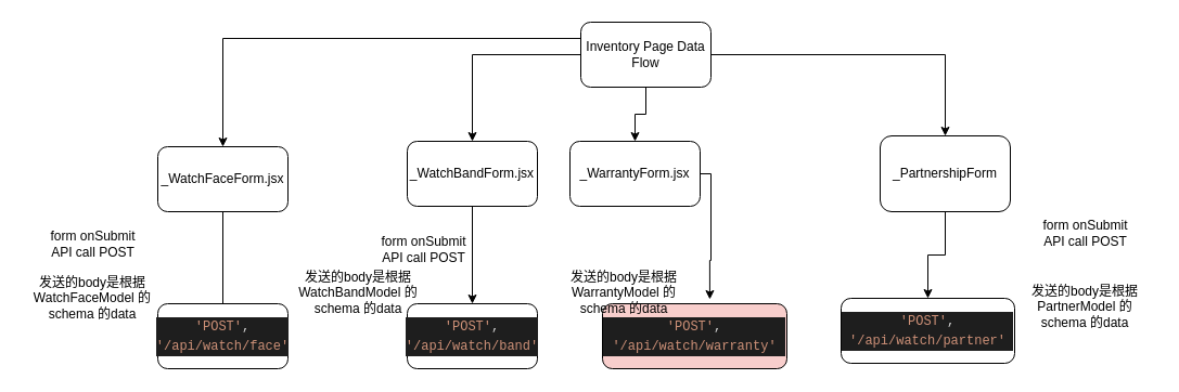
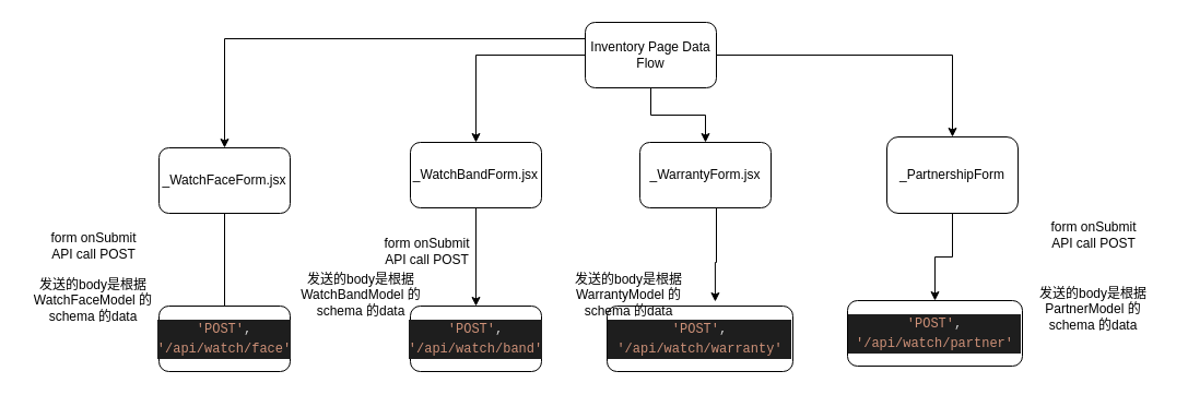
  <mxCell id="0" />
  <mxCell id="1" parent="0" />
  <mxCell id="2" value="&lt;div style=&quot;color: rgb(212 , 212 , 212) ; background-color: rgb(30 , 30 , 30) ; font-family: &amp;#34;menlo&amp;#34; , &amp;#34;monaco&amp;#34; , &amp;#34;courier new&amp;#34; , monospace ; line-height: 18px&quot;&gt;&lt;span style=&quot;color: #ce9178&quot;&gt;'POST'&lt;/span&gt;, &lt;span style=&quot;color: #ce9178&quot;&gt;'/api/watch/face'&lt;/span&gt;&lt;/div&gt;" style="rounded=1;whiteSpace=wrap;html=1;" parent="1" vertex="1"><mxGeometry x="145" y="280" width="120" height="60" as="geometry" /></mxCell>
  <mxCell id="3" value="&lt;div style=&quot;color: rgb(212 , 212 , 212) ; background-color: rgb(30 , 30 , 30) ; font-family: &amp;#34;menlo&amp;#34; , &amp;#34;monaco&amp;#34; , &amp;#34;courier new&amp;#34; , monospace ; line-height: 18px&quot;&gt;&lt;span style=&quot;color: #ce9178&quot;&gt;'POST'&lt;/span&gt;, &lt;span style=&quot;color: #ce9178&quot;&gt;'/api/watch/band'&lt;/span&gt;&lt;/div&gt;" style="rounded=1;whiteSpace=wrap;html=1;" parent="1" vertex="1"><mxGeometry x="375" y="280" width="120" height="60" as="geometry" /></mxCell>
- <mxCell id="4" value="&lt;div style=&quot;color: rgb(212 , 212 , 212) ; background-color: rgb(30 , 30 , 30) ; font-family: &amp;#34;menlo&amp;#34; , &amp;#34;monaco&amp;#34; , &amp;#34;courier new&amp;#34; , monospace ; line-height: 18px&quot;&gt;&lt;span style=&quot;color: #ce9178&quot;&gt;'POST'&lt;/span&gt;, &lt;span style=&quot;color: #ce9178&quot;&gt;'/api/watch/warranty'&lt;/span&gt;&lt;/div&gt;" style="rounded=1;whiteSpace=wrap;html=1;fillColor=#f8cecc;" parent="1" vertex="1"><mxGeometry x="555" y="280" width="170" height="60" as="geometry" /></mxCell>
+ <mxCell id="4" value="&lt;div style=&quot;color: rgb(212 , 212 , 212) ; background-color: rgb(30 , 30 , 30) ; font-family: &amp;#34;menlo&amp;#34; , &amp;#34;monaco&amp;#34; , &amp;#34;courier new&amp;#34; , monospace ; line-height: 18px&quot;&gt;&lt;span style=&quot;color: #ce9178&quot;&gt;'POST'&lt;/span&gt;, &lt;span style=&quot;color: #ce9178&quot;&gt;'/api/watch/warranty'&lt;/span&gt;&lt;/div&gt;" style="rounded=1;whiteSpace=wrap;html=1;" parent="1" vertex="1"><mxGeometry x="555" y="280" width="170" height="60" as="geometry" /></mxCell>
  <mxCell id="5" value="&lt;div style=&quot;color: rgb(212 , 212 , 212) ; background-color: rgb(30 , 30 , 30) ; font-family: &amp;#34;menlo&amp;#34; , &amp;#34;monaco&amp;#34; , &amp;#34;courier new&amp;#34; , monospace ; line-height: 18px&quot;&gt;&lt;span style=&quot;color: #ce9178&quot;&gt;'POST'&lt;/span&gt;, &lt;span style=&quot;color: #ce9178&quot;&gt;'/api/watch/partner'&lt;/span&gt;&lt;/div&gt;" style="rounded=1;whiteSpace=wrap;html=1;" parent="1" vertex="1"><mxGeometry x="775" y="275" width="160" height="60" as="geometry" /></mxCell>
  <mxCell id="6" style="edgeStyle=orthogonalEdgeStyle;rounded=0;orthogonalLoop=1;jettySize=auto;html=1;exitX=0.5;exitY=1;exitDx=0;exitDy=0;entryX=0.5;entryY=0;entryDx=0;entryDy=0;endArrow=none;" parent="1" source="7" target="2" edge="1"><mxGeometry relative="1" as="geometry" /></mxCell>
  <mxCell id="7" value="_WatchFaceForm.jsx" style="rounded=1;whiteSpace=wrap;html=1;" parent="1" vertex="1"><mxGeometry x="145" y="135" width="120" height="60" as="geometry" /></mxCell>
  <mxCell id="8" style="edgeStyle=orthogonalEdgeStyle;rounded=0;orthogonalLoop=1;jettySize=auto;html=1;entryX=0.5;entryY=0;entryDx=0;entryDy=0;" parent="1" source="9" target="3" edge="1"><mxGeometry relative="1" as="geometry" /></mxCell>
  <mxCell id="9" value="_WatchBandForm.jsx" style="rounded=1;whiteSpace=wrap;html=1;" parent="1" vertex="1"><mxGeometry x="375" y="130" width="120" height="60" as="geometry" /></mxCell>
  <mxCell id="10" style="edgeStyle=orthogonalEdgeStyle;rounded=0;orthogonalLoop=1;jettySize=auto;html=1;entryX=0.582;entryY=-0.067;entryDx=0;entryDy=0;entryPerimeter=0;" parent="1" source="11" target="4" edge="1"><mxGeometry relative="1" as="geometry"><Array as="points"><mxPoint x="655" y="240" /><mxPoint x="654" y="240" /></Array></mxGeometry></mxCell>
- <mxCell id="11" value="_WarrantyForm.jsx" style="rounded=1;whiteSpace=wrap;html=1;" parent="1" vertex="1"><mxGeometry x="525" y="130" width="120" height="60" as="geometry" /></mxCell>
+ <mxCell id="11" value="_WarrantyForm.jsx" style="rounded=1;whiteSpace=wrap;html=1;" parent="1" vertex="1"><mxGeometry x="585" y="130" width="120" height="60" as="geometry" /></mxCell>
  <mxCell id="12" style="edgeStyle=orthogonalEdgeStyle;rounded=0;orthogonalLoop=1;jettySize=auto;html=1;exitX=0.5;exitY=1;exitDx=0;exitDy=0;entryX=0.5;entryY=0;entryDx=0;entryDy=0;" parent="1" source="13" target="5" edge="1"><mxGeometry relative="1" as="geometry"><mxPoint x="895" y="260" as="targetPoint" /></mxGeometry></mxCell>
  <mxCell id="13" value="_PartnershipForm" style="rounded=1;whiteSpace=wrap;html=1;" parent="1" vertex="1"><mxGeometry x="811" y="125" width="120" height="70" as="geometry" /></mxCell>
  <mxCell id="14" value="form onSubmit&lt;br&gt;API call POST" style="text;html=1;align=center;verticalAlign=middle;resizable=0;points=[];autosize=1;" parent="1" vertex="1"><mxGeometry x="40" y="210" width="90" height="30" as="geometry" /></mxCell>
  <mxCell id="15" value="form onSubmit&lt;br&gt;API call POST" style="text;html=1;align=center;verticalAlign=middle;resizable=0;points=[];autosize=1;" parent="1" vertex="1"><mxGeometry x="345" y="215" width="90" height="30" as="geometry" /></mxCell>
  <mxCell id="16" value="form onSubmit&lt;br&gt;API call POST" style="text;html=1;align=center;verticalAlign=middle;resizable=0;points=[];autosize=1;" parent="1" vertex="1"><mxGeometry x="955" y="200" width="90" height="30" as="geometry" /></mxCell>
  <mxCell id="17" value="发送的body是根据WatchFaceModel 的 schema 的data" style="text;html=1;strokeColor=none;fillColor=none;align=center;verticalAlign=middle;whiteSpace=wrap;rounded=0;" parent="1" vertex="1"><mxGeometry x="20" y="245" width="130" height="60" as="geometry" /></mxCell>
  <mxCell id="18" value="发送的body是根据WatchBandModel 的 schema 的data" style="text;html=1;strokeColor=none;fillColor=none;align=center;verticalAlign=middle;whiteSpace=wrap;rounded=0;" parent="1" vertex="1"><mxGeometry x="265" y="240" width="130" height="60" as="geometry" /></mxCell>
  <mxCell id="19" value="发送的body是根据WarrantyModel 的 schema 的data" style="text;html=1;strokeColor=none;fillColor=none;align=center;verticalAlign=middle;whiteSpace=wrap;rounded=0;" parent="1" vertex="1"><mxGeometry x="510" y="240" width="130" height="60" as="geometry" /></mxCell>
  <mxCell id="20" value="&lt;span style=&quot;color: rgba(0 , 0 , 0 , 0) ; font-family: monospace ; font-size: 0px&quot;&gt;%3CmxGraphModel%3E%3Croot%3E%3CmxCell%20id%3D%220%22%2F%3E%3CmxCell%20id%3D%221%22%20parent%3D%220%22%2F%3E%3CmxCell%20id%3D%222%22%20value%3D%22%E5%8F%91%E9%80%81%E7%9A%84body%E6%98%AF%E6%A0%B9%E6%8D%AEWarrantyModel%20%E7%9A%84%20schema%20%E7%9A%84data%22%20style%3D%22text%3Bhtml%3D1%3BstrokeColor%3Dnone%3BfillColor%3Dnone%3Balign%3Dcenter%3BverticalAlign%3Dmiddle%3BwhiteSpace%3Dwrap%3Brounded%3D0%3B%22%20vertex%3D%221%22%20parent%3D%221%22%3E%3CmxGeometry%20x%3D%22390%22%20y%3D%22240%22%20width%3D%22130%22%20height%3D%2260%22%20as%3D%22geometry%22%2F%3E%3C%2FmxCell%3E%3C%2Froot%3E%3C%2FmxGraphModel%3E&lt;/span&gt;" style="text;html=1;resizable=0;points=[];autosize=1;align=left;verticalAlign=top;spacingTop=-4;" parent="1" vertex="1"><mxGeometry x="791" y="263" width="20" height="20" as="geometry" /></mxCell>
  <mxCell id="21" value="发送的body是根据PartnerModel 的 schema 的data" style="text;html=1;strokeColor=none;fillColor=none;align=center;verticalAlign=middle;whiteSpace=wrap;rounded=0;" parent="1" vertex="1"><mxGeometry x="935" y="253" width="130" height="60" as="geometry" /></mxCell>
  <mxCell id="22" style="edgeStyle=orthogonalEdgeStyle;rounded=0;orthogonalLoop=1;jettySize=auto;html=1;entryX=0.5;entryY=0;entryDx=0;entryDy=0;" parent="1" source="26" target="9" edge="1"><mxGeometry relative="1" as="geometry" /></mxCell>
  <mxCell id="23" style="edgeStyle=orthogonalEdgeStyle;rounded=0;orthogonalLoop=1;jettySize=auto;html=1;exitX=0;exitY=0.25;exitDx=0;exitDy=0;entryX=0.5;entryY=0;entryDx=0;entryDy=0;" parent="1" source="26" target="7" edge="1"><mxGeometry relative="1" as="geometry" /></mxCell>
  <mxCell id="24" style="edgeStyle=orthogonalEdgeStyle;rounded=0;orthogonalLoop=1;jettySize=auto;html=1;entryX=0.5;entryY=0;entryDx=0;entryDy=0;" parent="1" source="26" target="11" edge="1"><mxGeometry relative="1" as="geometry" /></mxCell>
  <mxCell id="25" style="edgeStyle=orthogonalEdgeStyle;rounded=0;orthogonalLoop=1;jettySize=auto;html=1;exitX=1;exitY=0.5;exitDx=0;exitDy=0;entryX=0.5;entryY=0;entryDx=0;entryDy=0;" parent="1" source="26" target="13" edge="1"><mxGeometry relative="1" as="geometry" /></mxCell>
  <mxCell id="26" value="Inventory Page Data Flow" style="rounded=1;whiteSpace=wrap;html=1;" parent="1" vertex="1"><mxGeometry x="535" y="20" width="120" height="60" as="geometry" /></mxCell>
